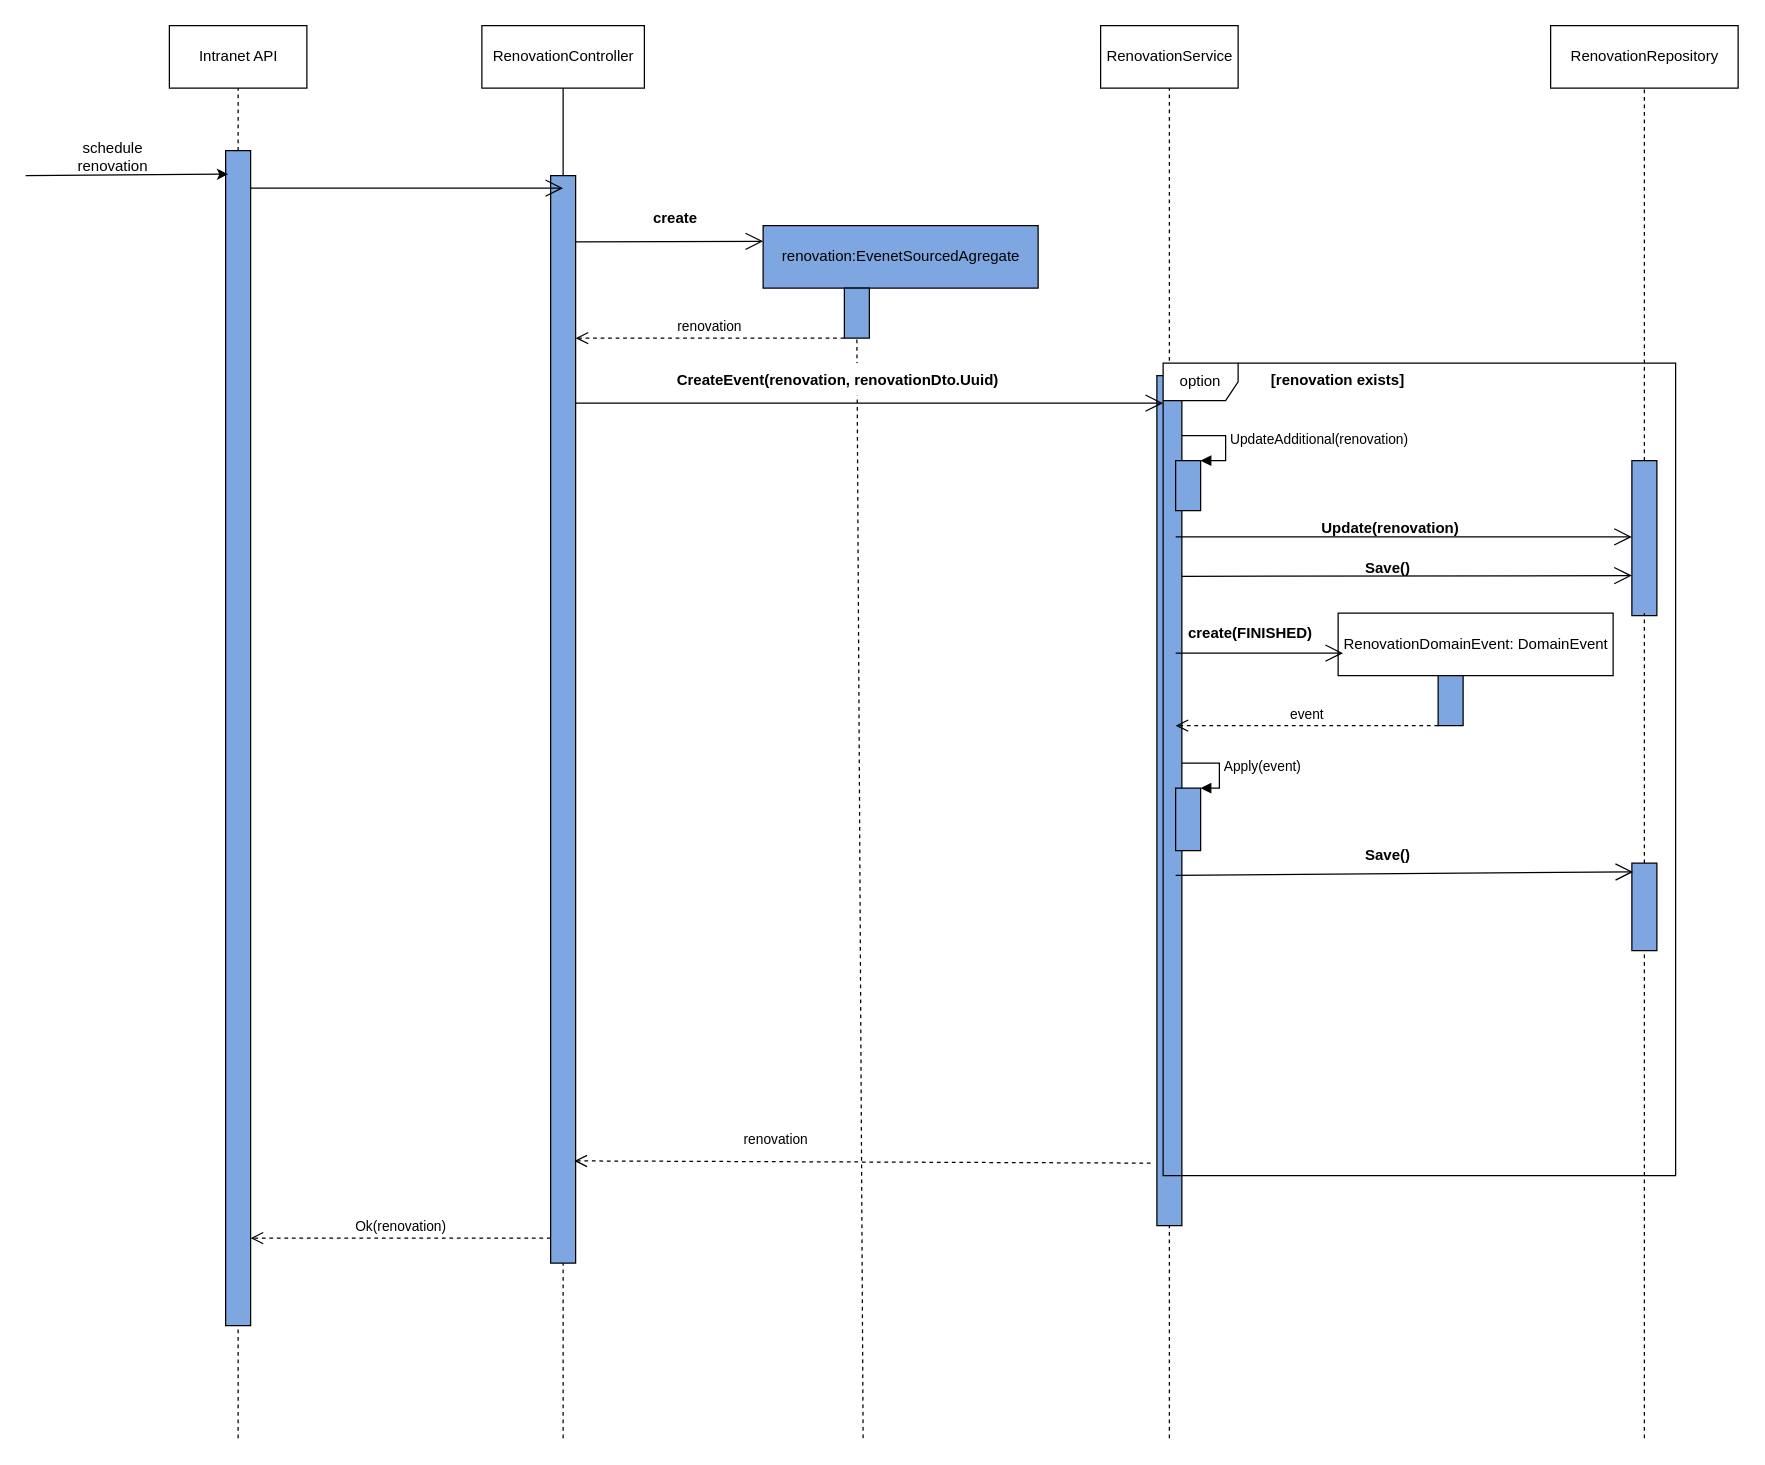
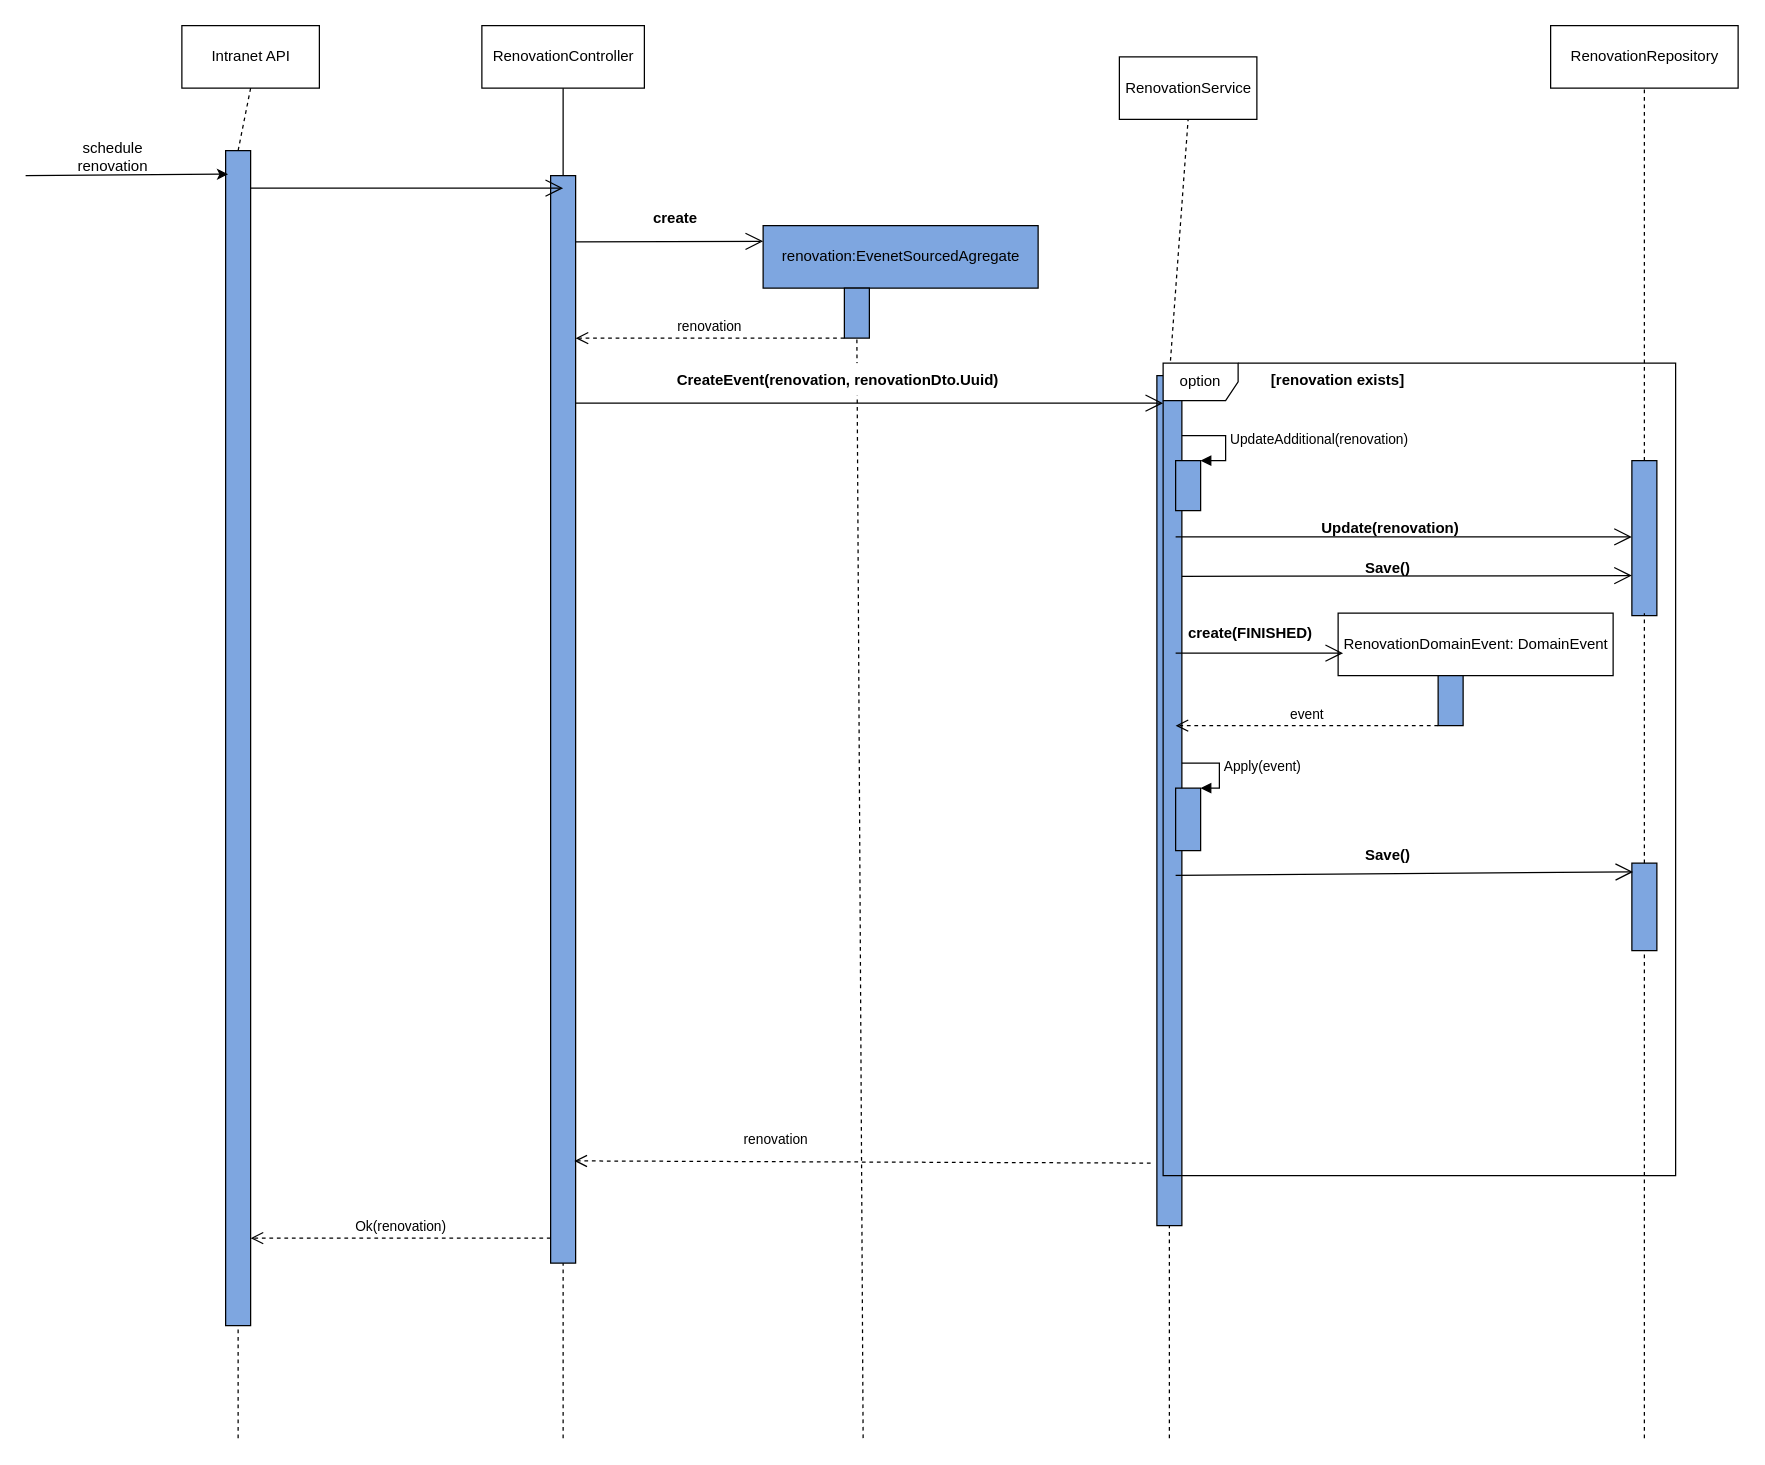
  <mxCell id="0" />
  <mxCell id="1" parent="0" />
  <mxCell id="2" value="" style="endArrow=none;dashed=1;html=1;rounded=0;entryX=0.5;entryY=1;entryDx=0;entryDy=0;" parent="1" target="11" edge="1"><mxGeometry width="50" height="50" relative="1" as="geometry"><mxPoint x="690" y="1150" as="sourcePoint" /><mxPoint x="730" y="400" as="targetPoint" /></mxGeometry></mxCell>
  <mxCell id="3" value="RenovationRepository" style="html=1;fillColor=#FFFFFF;" parent="1" vertex="1"><mxGeometry x="1240" y="20" width="150" height="50" as="geometry" /></mxCell>
- <mxCell id="4" value="RenovationService" style="html=1;fillColor=#FFFFFF;" parent="1" vertex="1"><mxGeometry x="880" y="20" width="110" height="50" as="geometry" /></mxCell>
+ <mxCell id="4" value="RenovationService" style="html=1;fillColor=#FFFFFF;" parent="1" vertex="1"><mxGeometry x="895" y="45" width="110" height="50" as="geometry" /></mxCell>
  <mxCell id="5" value="renovation:EvenetSourcedAgregate" style="html=1;fillColor=#7ea6e0;" parent="1" vertex="1"><mxGeometry x="610" y="180" width="220" height="50" as="geometry" /></mxCell>
  <mxCell id="6" value="" style="rounded=0;whiteSpace=wrap;html=1;fillColor=#7EA6E0;" parent="1" vertex="1"><mxGeometry x="180" y="120" width="20" height="940" as="geometry" /></mxCell>
  <mxCell id="7" value="" style="edgeStyle=orthogonalEdgeStyle;rounded=0;orthogonalLoop=1;jettySize=auto;html=1;endArrow=none;startArrow=none;" parent="1" source="50" target="8" edge="1"><mxGeometry relative="1" as="geometry"><mxPoint x="450" y="30" as="sourcePoint" /><mxPoint x="445" y="957" as="targetPoint" /></mxGeometry></mxCell>
  <mxCell id="8" value="" style="rounded=0;whiteSpace=wrap;html=1;fillColor=#7EA6E0;" parent="1" vertex="1"><mxGeometry x="440" y="140" width="20" height="870" as="geometry" /></mxCell>
  <mxCell id="9" value="" style="endArrow=open;endFill=1;endSize=12;html=1;rounded=0;" parent="1" edge="1"><mxGeometry width="160" relative="1" as="geometry"><mxPoint x="200" y="150" as="sourcePoint" /><mxPoint x="450" y="150" as="targetPoint" /></mxGeometry></mxCell>
  <mxCell id="10" value="" style="endArrow=open;endFill=1;endSize=12;html=1;rounded=0;entryX=0;entryY=0.25;entryDx=0;entryDy=0;" parent="1" target="5" edge="1"><mxGeometry width="160" relative="1" as="geometry"><mxPoint x="460" y="193" as="sourcePoint" /><mxPoint x="760" y="290" as="targetPoint" /></mxGeometry></mxCell>
  <mxCell id="11" value="" style="rounded=0;whiteSpace=wrap;html=1;fillColor=#7EA6E0;" parent="1" vertex="1"><mxGeometry x="675" y="230" width="20" height="40" as="geometry" /></mxCell>
  <mxCell id="12" value="create" style="text;align=center;fontStyle=1;verticalAlign=middle;spacingLeft=3;spacingRight=3;strokeColor=none;rotatable=0;points=[[0,0.5],[1,0.5]];portConstraint=eastwest;fillColor=#FFFFFF;" parent="1" vertex="1"><mxGeometry x="500" y="160" width="80" height="26" as="geometry" /></mxCell>
  <mxCell id="13" value="renovation" style="html=1;verticalAlign=bottom;endArrow=open;dashed=1;endSize=8;rounded=0;exitX=0;exitY=1;exitDx=0;exitDy=0;" parent="1" source="11" edge="1"><mxGeometry relative="1" as="geometry"><mxPoint x="540" y="270" as="sourcePoint" /><mxPoint x="460" y="270" as="targetPoint" /></mxGeometry></mxCell>
  <mxCell id="14" value="" style="rounded=0;whiteSpace=wrap;html=1;fillColor=#7EA6E0;" parent="1" vertex="1"><mxGeometry x="925" y="300" width="20" height="680" as="geometry" /></mxCell>
  <mxCell id="15" value="" style="endArrow=open;endFill=1;endSize=12;html=1;rounded=0;" parent="1" edge="1"><mxGeometry width="160" relative="1" as="geometry"><mxPoint x="460" y="322" as="sourcePoint" /><mxPoint x="930" y="322" as="targetPoint" /></mxGeometry></mxCell>
  <mxCell id="16" value="CreateEvent(renovation, renovationDto.Uuid)" style="text;align=center;fontStyle=1;verticalAlign=middle;spacingLeft=3;spacingRight=3;strokeColor=none;rotatable=0;points=[[0,0.5],[1,0.5]];portConstraint=eastwest;fillColor=#FFFFFF;" parent="1" vertex="1"><mxGeometry x="630" y="290" width="80" height="26" as="geometry" /></mxCell>
  <mxCell id="17" value="Save()" style="text;align=center;fontStyle=1;verticalAlign=middle;spacingLeft=3;spacingRight=3;strokeColor=none;rotatable=0;points=[[0,0.5],[1,0.5]];portConstraint=eastwest;fillColor=#FFFFFF;" parent="1" vertex="1"><mxGeometry x="1070" y="440" width="80" height="26" as="geometry" /></mxCell>
- <mxCell id="18" value="Intranet API" style="html=1;fillColor=#FFFFFF;" parent="1" vertex="1"><mxGeometry x="135" y="20" width="110" height="50" as="geometry" /></mxCell>
+ <mxCell id="18" value="Intranet API" style="html=1;fillColor=#FFFFFF;" parent="1" vertex="1"><mxGeometry x="145" y="20" width="110" height="50" as="geometry" /></mxCell>
  <mxCell id="19" value="&lt;span style=&quot;color: rgb(0, 0, 0); font-family: Helvetica; font-size: 12px; font-style: normal; font-variant-ligatures: normal; font-variant-caps: normal; font-weight: 700; letter-spacing: normal; orphans: 2; text-align: center; text-indent: 0px; text-transform: none; widows: 2; word-spacing: 0px; -webkit-text-stroke-width: 0px; background-color: rgb(255, 255, 255); text-decoration-thickness: initial; text-decoration-style: initial; text-decoration-color: initial; float: none; display: inline !important;&quot;&gt;Update(renovation)&lt;/span&gt;" style="text;whiteSpace=wrap;html=1;" parent="1" vertex="1"><mxGeometry x="1055" y="408" width="110" height="20" as="geometry" /></mxCell>
  <mxCell id="20" value="" style="rounded=0;whiteSpace=wrap;html=1;fillColor=#7EA6E0;" parent="1" vertex="1"><mxGeometry x="1305" y="368" width="20" height="124" as="geometry" /></mxCell>
  <mxCell id="21" value="RenovationDomainEvent: DomainEvent" style="html=1;fillColor=#FFFFFF;" parent="1" vertex="1"><mxGeometry x="1070" y="490" width="220" height="50" as="geometry" /></mxCell>
  <mxCell id="22" value="" style="rounded=0;whiteSpace=wrap;html=1;fillColor=#7EA6E0;" parent="1" vertex="1"><mxGeometry x="1150" y="540" width="20" height="40" as="geometry" /></mxCell>
  <mxCell id="23" value="create(FINISHED)" style="text;align=center;fontStyle=1;verticalAlign=middle;spacingLeft=3;spacingRight=3;strokeColor=none;rotatable=0;points=[[0,0.5],[1,0.5]];portConstraint=eastwest;fillColor=#FFFFFF;" parent="1" vertex="1"><mxGeometry x="960" y="492" width="80" height="26" as="geometry" /></mxCell>
  <mxCell id="24" value="" style="endArrow=open;endFill=1;endSize=12;html=1;rounded=0;entryX=0.018;entryY=0.64;entryDx=0;entryDy=0;entryPerimeter=0;" parent="1" target="21" edge="1"><mxGeometry width="160" relative="1" as="geometry"><mxPoint x="940" y="522" as="sourcePoint" /><mxPoint x="1150" y="570" as="targetPoint" /></mxGeometry></mxCell>
  <mxCell id="25" value="event" style="html=1;verticalAlign=bottom;endArrow=open;dashed=1;endSize=8;rounded=0;exitX=0;exitY=1;exitDx=0;exitDy=0;" parent="1" source="22" edge="1"><mxGeometry relative="1" as="geometry"><mxPoint x="1110" y="590" as="sourcePoint" /><mxPoint x="940" y="580" as="targetPoint" /></mxGeometry></mxCell>
  <mxCell id="26" value="" style="html=1;points=[];perimeter=orthogonalPerimeter;fillColor=#7EA6E0;" parent="1" vertex="1"><mxGeometry x="940" y="630" width="20" height="50" as="geometry" /></mxCell>
  <mxCell id="27" value="Apply(event)" style="edgeStyle=orthogonalEdgeStyle;html=1;align=left;spacingLeft=2;endArrow=block;rounded=0;entryX=1;entryY=0;" parent="1" target="26" edge="1"><mxGeometry relative="1" as="geometry"><mxPoint x="945" y="610" as="sourcePoint" /><Array as="points"><mxPoint x="975" y="610" /></Array></mxGeometry></mxCell>
  <mxCell id="28" value="Save()" style="text;align=center;fontStyle=1;verticalAlign=middle;spacingLeft=3;spacingRight=3;strokeColor=none;rotatable=0;points=[[0,0.5],[1,0.5]];portConstraint=eastwest;fillColor=#FFFFFF;" parent="1" vertex="1"><mxGeometry x="1070" y="670" width="80" height="26" as="geometry" /></mxCell>
  <mxCell id="29" value="" style="rounded=0;whiteSpace=wrap;html=1;fillColor=#7EA6E0;" parent="1" vertex="1"><mxGeometry x="1305" y="690" width="20" height="70" as="geometry" /></mxCell>
  <mxCell id="30" value="" style="endArrow=open;endFill=1;endSize=12;html=1;rounded=0;exitX=0.75;exitY=0.588;exitDx=0;exitDy=0;exitPerimeter=0;entryX=0.05;entryY=0.1;entryDx=0;entryDy=0;entryPerimeter=0;" parent="1" source="14" target="29" edge="1"><mxGeometry width="160" relative="1" as="geometry"><mxPoint x="940" y="700" as="sourcePoint" /><mxPoint x="1320" y="700" as="targetPoint" /></mxGeometry></mxCell>
  <mxCell id="31" value="renovation" style="html=1;verticalAlign=bottom;endArrow=open;dashed=1;endSize=8;rounded=0;entryX=0.95;entryY=0.906;entryDx=0;entryDy=0;entryPerimeter=0;" parent="1" target="8" edge="1"><mxGeometry x="0.302" y="-9" relative="1" as="geometry"><mxPoint x="920" y="930" as="sourcePoint" /><mxPoint x="840" y="930" as="targetPoint" /><mxPoint as="offset" /></mxGeometry></mxCell>
  <mxCell id="32" value="Ok(renovation)" style="html=1;verticalAlign=bottom;endArrow=open;dashed=1;endSize=8;rounded=0;" parent="1" edge="1"><mxGeometry relative="1" as="geometry"><mxPoint x="440" y="990" as="sourcePoint" /><mxPoint x="200" y="990" as="targetPoint" /></mxGeometry></mxCell>
  <mxCell id="33" value="[renovation exists]" style="text;align=center;fontStyle=1;verticalAlign=middle;spacingLeft=3;spacingRight=3;strokeColor=none;rotatable=0;points=[[0,0.5],[1,0.5]];portConstraint=eastwest;fillColor=#FFFFFF;" parent="1" vertex="1"><mxGeometry x="1030" y="290" width="80" height="26" as="geometry" /></mxCell>
  <mxCell id="34" value="" style="html=1;points=[];perimeter=orthogonalPerimeter;fillColor=#7EA6E0;" parent="1" vertex="1"><mxGeometry x="940" y="368" width="20" height="40" as="geometry" /></mxCell>
  <mxCell id="35" value="UpdateAdditional(renovation)" style="edgeStyle=orthogonalEdgeStyle;html=1;align=left;spacingLeft=2;endArrow=block;rounded=0;entryX=1;entryY=0;" parent="1" source="14" target="34" edge="1"><mxGeometry relative="1" as="geometry"><mxPoint x="950" y="348" as="sourcePoint" /><Array as="points"><mxPoint x="980" y="348" /><mxPoint x="980" y="368" /></Array></mxGeometry></mxCell>
  <mxCell id="36" value="" style="endArrow=open;endFill=1;endSize=12;html=1;rounded=0;" parent="1" edge="1"><mxGeometry width="160" relative="1" as="geometry"><mxPoint x="940" y="429" as="sourcePoint" /><mxPoint x="1305" y="429" as="targetPoint" /></mxGeometry></mxCell>
  <mxCell id="37" value="" style="endArrow=open;endFill=1;endSize=12;html=1;rounded=0;" parent="1" edge="1"><mxGeometry width="160" relative="1" as="geometry"><mxPoint x="945" y="460.5" as="sourcePoint" /><mxPoint x="1305" y="460" as="targetPoint" /></mxGeometry></mxCell>
  <mxCell id="38" value="" style="endArrow=none;dashed=1;html=1;rounded=0;entryX=0.5;entryY=1;entryDx=0;entryDy=0;exitX=0.5;exitY=0;exitDx=0;exitDy=0;" parent="1" source="6" target="18" edge="1"><mxGeometry width="50" height="50" relative="1" as="geometry"><mxPoint x="60" y="140" as="sourcePoint" /><mxPoint x="110" y="90" as="targetPoint" /></mxGeometry></mxCell>
  <mxCell id="39" value="" style="endArrow=none;dashed=1;html=1;rounded=0;entryX=0.5;entryY=1;entryDx=0;entryDy=0;" parent="1" target="6" edge="1"><mxGeometry width="50" height="50" relative="1" as="geometry"><mxPoint x="190" y="1150" as="sourcePoint" /><mxPoint x="180" y="1130" as="targetPoint" /></mxGeometry></mxCell>
  <mxCell id="40" value="" style="endArrow=none;dashed=1;html=1;rounded=0;entryX=0.5;entryY=1;entryDx=0;entryDy=0;" parent="1" target="8" edge="1"><mxGeometry width="50" height="50" relative="1" as="geometry"><mxPoint x="450" y="1150" as="sourcePoint" /><mxPoint x="410" y="1110" as="targetPoint" /></mxGeometry></mxCell>
  <mxCell id="41" value="" style="endArrow=none;dashed=1;html=1;rounded=0;entryX=0.5;entryY=1;entryDx=0;entryDy=0;" parent="1" target="4" edge="1"><mxGeometry width="50" height="50" relative="1" as="geometry"><mxPoint x="935" y="300" as="sourcePoint" /><mxPoint x="1010" y="160" as="targetPoint" /></mxGeometry></mxCell>
  <mxCell id="42" value="" style="endArrow=none;dashed=1;html=1;rounded=0;entryX=0.5;entryY=1;entryDx=0;entryDy=0;" parent="1" target="14" edge="1"><mxGeometry width="50" height="50" relative="1" as="geometry"><mxPoint x="935" y="1150" as="sourcePoint" /><mxPoint x="940" y="1100" as="targetPoint" /></mxGeometry></mxCell>
  <mxCell id="43" value="" style="endArrow=none;dashed=1;html=1;rounded=0;entryX=0.5;entryY=1;entryDx=0;entryDy=0;exitX=0.5;exitY=0;exitDx=0;exitDy=0;" parent="1" source="20" target="3" edge="1"><mxGeometry width="50" height="50" relative="1" as="geometry"><mxPoint x="1220" y="200" as="sourcePoint" /><mxPoint x="1270" y="150" as="targetPoint" /></mxGeometry></mxCell>
  <mxCell id="44" value="" style="endArrow=none;dashed=1;html=1;rounded=0;exitX=0.5;exitY=0;exitDx=0;exitDy=0;" parent="1" source="29" edge="1"><mxGeometry width="50" height="50" relative="1" as="geometry"><mxPoint x="850" y="700" as="sourcePoint" /><mxPoint x="1315" y="490" as="targetPoint" /></mxGeometry></mxCell>
  <mxCell id="45" value="" style="endArrow=none;dashed=1;html=1;rounded=0;" parent="1" target="29" edge="1"><mxGeometry width="50" height="50" relative="1" as="geometry"><mxPoint x="1315" y="1150" as="sourcePoint" /><mxPoint x="1310" y="766" as="targetPoint" /></mxGeometry></mxCell>
  <mxCell id="46" value="option" style="shape=umlFrame;whiteSpace=wrap;html=1;fillColor=#FFFFFF;" parent="1" vertex="1"><mxGeometry x="930" y="290" width="410" height="650" as="geometry" /></mxCell>
  <mxCell id="47" value="" style="endArrow=classic;html=1;rounded=0;entryX=0.1;entryY=0.02;entryDx=0;entryDy=0;entryPerimeter=0;" parent="1" target="6" edge="1"><mxGeometry width="50" height="50" relative="1" as="geometry"><mxPoint x="20" y="140" as="sourcePoint" /><mxPoint x="70" y="230" as="targetPoint" /></mxGeometry></mxCell>
  <mxCell id="48" value="schedule renovation" style="text;html=1;strokeColor=none;fillColor=none;align=center;verticalAlign=middle;whiteSpace=wrap;rounded=0;" parent="1" vertex="1"><mxGeometry x="60" y="110" width="60" height="30" as="geometry" /></mxCell>
  <mxCell id="49" value="" style="edgeStyle=orthogonalEdgeStyle;rounded=0;orthogonalLoop=1;jettySize=auto;html=1;endArrow=none;" parent="1" target="50" edge="1"><mxGeometry relative="1" as="geometry"><mxPoint x="450" y="30" as="sourcePoint" /><mxPoint x="450" y="140" as="targetPoint" /></mxGeometry></mxCell>
  <mxCell id="50" value="RenovationController" style="html=1;fillColor=#FFFFFF;" parent="1" vertex="1"><mxGeometry x="385" y="20" width="130" height="50" as="geometry" /></mxCell>
